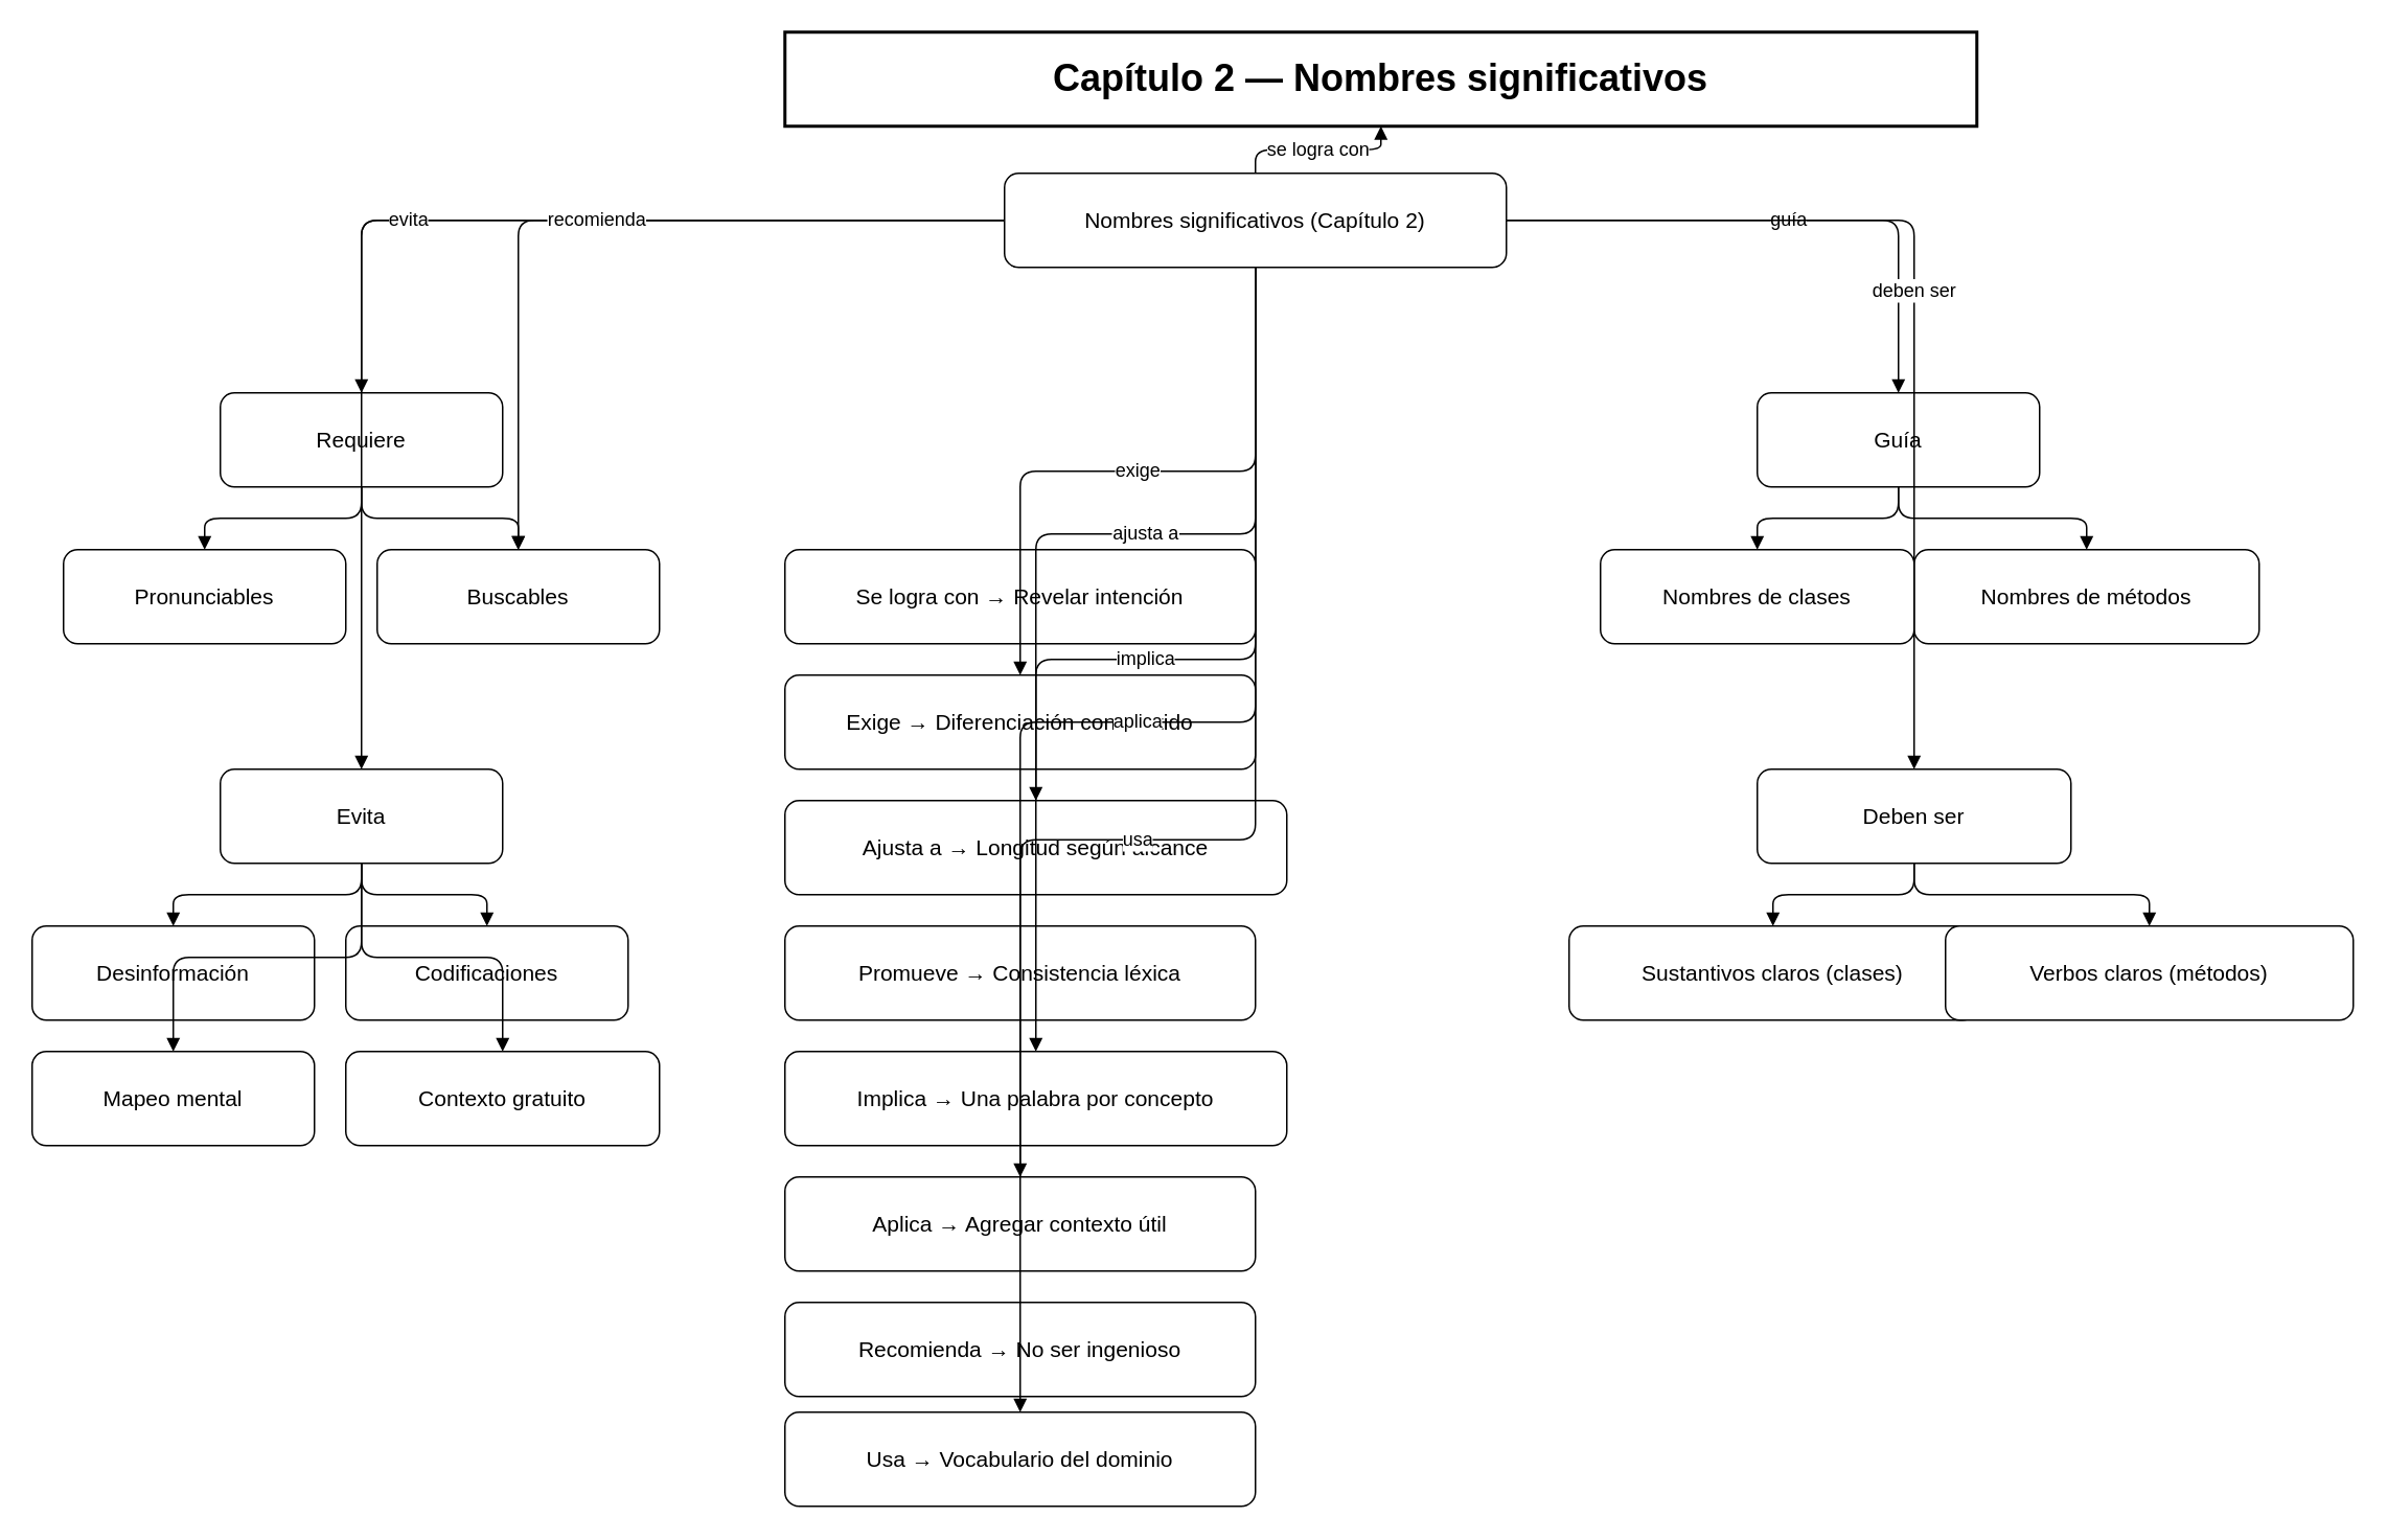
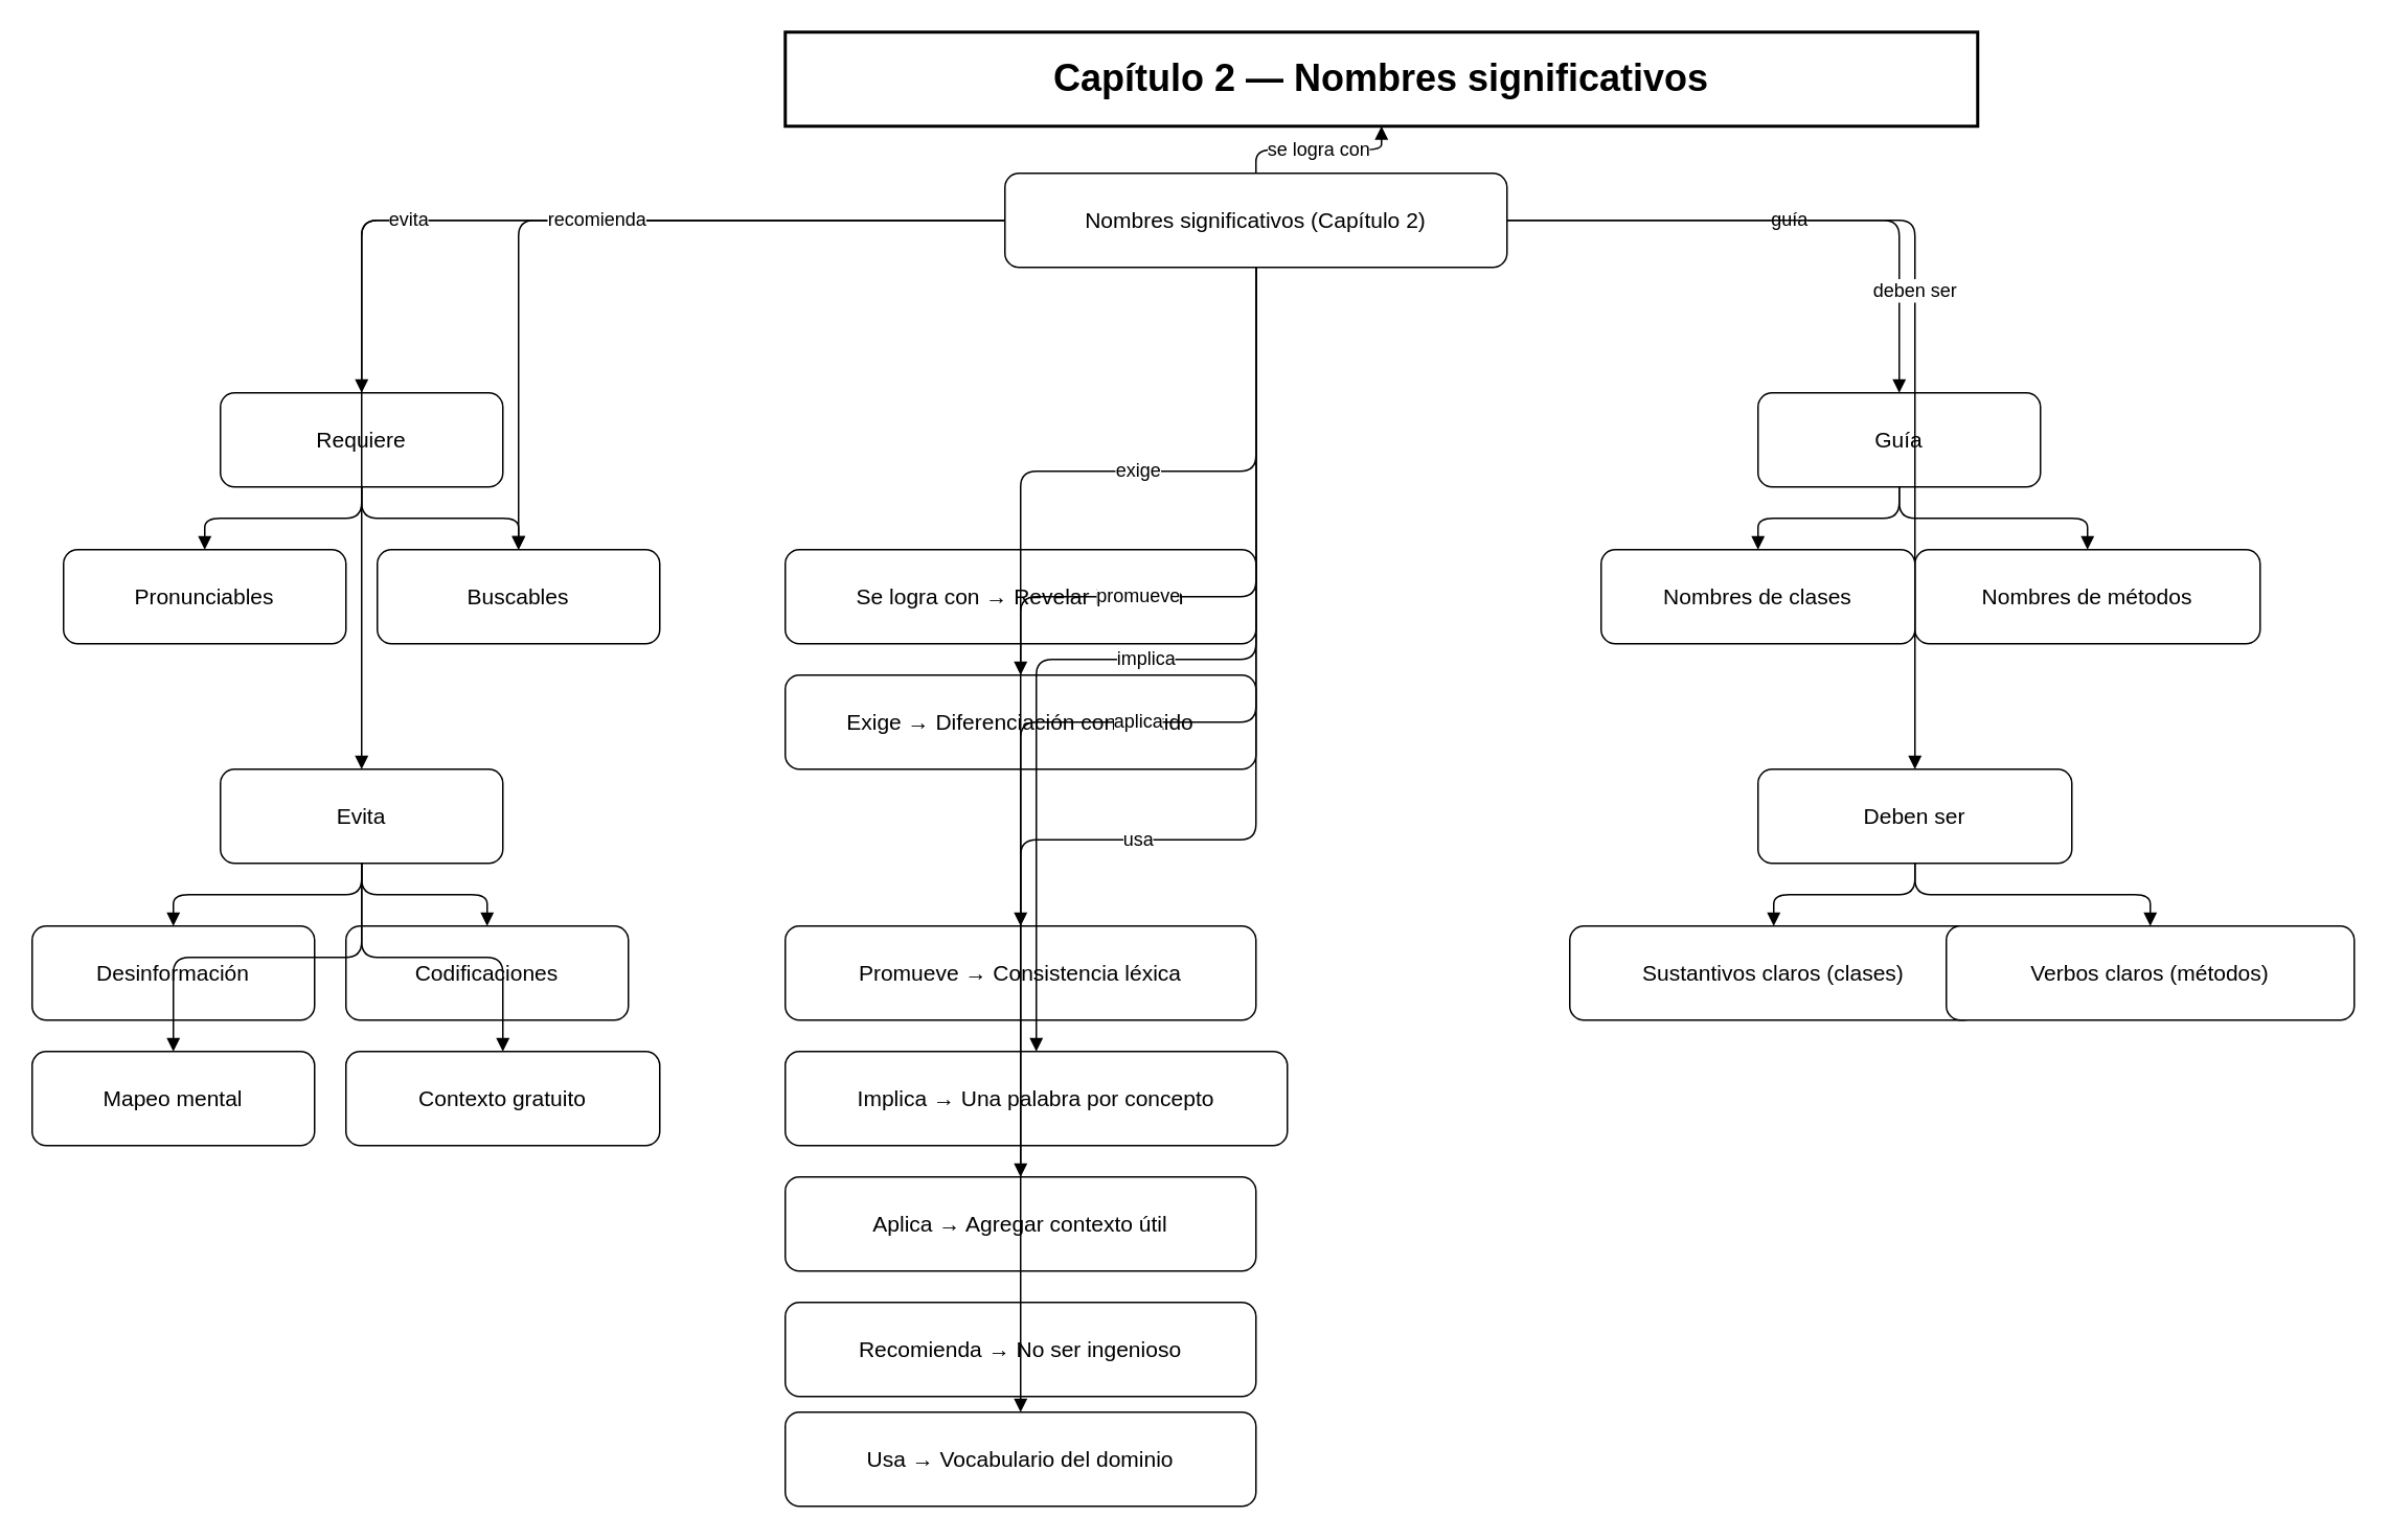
  <mxCell id="0" />
  <mxCell id="1" parent="0" />
  <mxCell id="2" value="Capítulo 2 — Nombres significativos" vertex="1" parent="1" style="rounded=0;whiteSpace=wrap;html=1;fontSize=24;fontStyle=1;align=center;strokeWidth=2;"><mxGeometry x="500" y="20" width="760" height="60" as="geometry" /></mxCell>
  <mxCell id="3" value="Nombres significativos (Capítulo 2)" vertex="1" parent="1" style="rounded=1;whiteSpace=wrap;html=1;fontSize=14;"><mxGeometry x="640" y="110" width="320" height="60" as="geometry" /></mxCell>
  <mxCell id="4" value="Requiere" vertex="1" parent="1" style="rounded=1;whiteSpace=wrap;html=1;fontSize=14;"><mxGeometry x="140" y="250" width="180" height="60" as="geometry" /></mxCell>
  <mxCell id="5" value="Pronunciables" vertex="1" parent="1" style="rounded=1;whiteSpace=wrap;html=1;fontSize=14;"><mxGeometry x="40" y="350" width="180" height="60" as="geometry" /></mxCell>
  <mxCell id="6" value="Buscables" vertex="1" parent="1" style="rounded=1;whiteSpace=wrap;html=1;fontSize=14;"><mxGeometry x="240" y="350" width="180" height="60" as="geometry" /></mxCell>
  <mxCell id="7" value="Evita" vertex="1" parent="1" style="rounded=1;whiteSpace=wrap;html=1;fontSize=14;"><mxGeometry x="140" y="490" width="180" height="60" as="geometry" /></mxCell>
  <mxCell id="8" value="Desinformación" vertex="1" parent="1" style="rounded=1;whiteSpace=wrap;html=1;fontSize=14;"><mxGeometry x="20" y="590" width="180" height="60" as="geometry" /></mxCell>
  <mxCell id="9" value="Codificaciones" vertex="1" parent="1" style="rounded=1;whiteSpace=wrap;html=1;fontSize=14;"><mxGeometry x="220" y="590" width="180" height="60" as="geometry" /></mxCell>
  <mxCell id="10" value="Mapeo mental" vertex="1" parent="1" style="rounded=1;whiteSpace=wrap;html=1;fontSize=14;"><mxGeometry x="20" y="670" width="180" height="60" as="geometry" /></mxCell>
  <mxCell id="11" value="Contexto gratuito" vertex="1" parent="1" style="rounded=1;whiteSpace=wrap;html=1;fontSize=14;"><mxGeometry x="220" y="670" width="200" height="60" as="geometry" /></mxCell>
  <mxCell id="12" value="Guía" vertex="1" parent="1" style="rounded=1;whiteSpace=wrap;html=1;fontSize=14;"><mxGeometry x="1120" y="250" width="180" height="60" as="geometry" /></mxCell>
  <mxCell id="13" value="Nombres de clases" vertex="1" parent="1" style="rounded=1;whiteSpace=wrap;html=1;fontSize=14;"><mxGeometry x="1020" y="350" width="200" height="60" as="geometry" /></mxCell>
  <mxCell id="14" value="Nombres de métodos" vertex="1" parent="1" style="rounded=1;whiteSpace=wrap;html=1;fontSize=14;"><mxGeometry x="1220" y="350" width="220" height="60" as="geometry" /></mxCell>
  <mxCell id="15" value="Deben ser" vertex="1" parent="1" style="rounded=1;whiteSpace=wrap;html=1;fontSize=14;"><mxGeometry x="1120" y="490" width="200" height="60" as="geometry" /></mxCell>
  <mxCell id="16" value="Sustantivos claros (clases)" vertex="1" parent="1" style="rounded=1;whiteSpace=wrap;html=1;fontSize=14;"><mxGeometry x="1000" y="590" width="260" height="60" as="geometry" /></mxCell>
  <mxCell id="17" value="Verbos claros (métodos)" vertex="1" parent="1" style="rounded=1;whiteSpace=wrap;html=1;fontSize=14;"><mxGeometry x="1240" y="590" width="260" height="60" as="geometry" /></mxCell>
  <mxCell id="18" value="requiere" style="edgeStyle=orthogonalEdgeStyle;rounded=1;endArrow=block;endFill=1;html=1;fontSize=12;" edge="1" parent="1" source="3" target="4"><mxGeometry relative="1" as="geometry" /></mxCell>
  <mxCell id="19" value="evita" style="edgeStyle=orthogonalEdgeStyle;rounded=1;endArrow=block;endFill=1;html=1;fontSize=12;" edge="1" parent="1" source="3" target="7"><mxGeometry relative="1" as="geometry" /></mxCell>
  <mxCell id="20" value="guía" style="edgeStyle=orthogonalEdgeStyle;rounded=1;endArrow=block;endFill=1;html=1;fontSize=12;" edge="1" parent="1" source="3" target="12"><mxGeometry relative="1" as="geometry" /></mxCell>
  <mxCell id="21" value="deben ser" style="edgeStyle=orthogonalEdgeStyle;rounded=1;endArrow=block;endFill=1;html=1;fontSize=12;" edge="1" parent="1" source="3" target="15"><mxGeometry relative="1" as="geometry" /></mxCell>
  <mxCell id="22" value="" style="edgeStyle=orthogonalEdgeStyle;rounded=1;endArrow=block;endFill=1;html=1;fontSize=12;" edge="1" parent="1" source="4" target="5"><mxGeometry relative="1" as="geometry" /></mxCell>
  <mxCell id="23" value="" style="edgeStyle=orthogonalEdgeStyle;rounded=1;endArrow=block;endFill=1;html=1;fontSize=12;" edge="1" parent="1" source="4" target="6"><mxGeometry relative="1" as="geometry" /></mxCell>
  <mxCell id="24" value="" style="edgeStyle=orthogonalEdgeStyle;rounded=1;endArrow=block;endFill=1;html=1;fontSize=12;" edge="1" parent="1" source="7" target="8"><mxGeometry relative="1" as="geometry" /></mxCell>
  <mxCell id="25" value="" style="edgeStyle=orthogonalEdgeStyle;rounded=1;endArrow=block;endFill=1;html=1;fontSize=12;" edge="1" parent="1" source="7" target="9"><mxGeometry relative="1" as="geometry" /></mxCell>
  <mxCell id="26" value="" style="edgeStyle=orthogonalEdgeStyle;rounded=1;endArrow=block;endFill=1;html=1;fontSize=12;" edge="1" parent="1" source="7" target="10"><mxGeometry relative="1" as="geometry" /></mxCell>
  <mxCell id="27" value="" style="edgeStyle=orthogonalEdgeStyle;rounded=1;endArrow=block;endFill=1;html=1;fontSize=12;" edge="1" parent="1" source="7" target="11"><mxGeometry relative="1" as="geometry" /></mxCell>
  <mxCell id="28" value="" style="edgeStyle=orthogonalEdgeStyle;rounded=1;endArrow=block;endFill=1;html=1;fontSize=12;" edge="1" parent="1" source="12" target="13"><mxGeometry relative="1" as="geometry" /></mxCell>
  <mxCell id="29" value="" style="edgeStyle=orthogonalEdgeStyle;rounded=1;endArrow=block;endFill=1;html=1;fontSize=12;" edge="1" parent="1" source="12" target="14"><mxGeometry relative="1" as="geometry" /></mxCell>
  <mxCell id="30" value="" style="edgeStyle=orthogonalEdgeStyle;rounded=1;endArrow=block;endFill=1;html=1;fontSize=12;" edge="1" parent="1" source="15" target="16"><mxGeometry relative="1" as="geometry" /></mxCell>
  <mxCell id="31" value="" style="edgeStyle=orthogonalEdgeStyle;rounded=1;endArrow=block;endFill=1;html=1;fontSize=12;" edge="1" parent="1" source="15" target="17"><mxGeometry relative="1" as="geometry" /></mxCell>
  <mxCell id="32" value="Se logra con → Revelar intención" vertex="1" parent="1" style="rounded=1;whiteSpace=wrap;html=1;fontSize=14;"><mxGeometry x="500" y="350" width="300" height="60" as="geometry" /></mxCell>
  <mxCell id="33" value="Exige → Diferenciación con sentido" vertex="1" parent="1" style="rounded=1;whiteSpace=wrap;html=1;fontSize=14;"><mxGeometry x="500" y="430" width="300" height="60" as="geometry" /></mxCell>
- <mxCell id="34" value="Ajusta a → Longitud según alcance" vertex="1" parent="1" style="rounded=1;whiteSpace=wrap;html=1;fontSize=14;"><mxGeometry x="500" y="510" width="320" height="60" as="geometry" /></mxCell>
  <mxCell id="35" value="Promueve → Consistencia léxica" vertex="1" parent="1" style="rounded=1;whiteSpace=wrap;html=1;fontSize=14;"><mxGeometry x="500" y="590" width="300" height="60" as="geometry" /></mxCell>
  <mxCell id="36" value="Implica → Una palabra por concepto" vertex="1" parent="1" style="rounded=1;whiteSpace=wrap;html=1;fontSize=14;"><mxGeometry x="500" y="670" width="320" height="60" as="geometry" /></mxCell>
  <mxCell id="37" value="Aplica → Agregar contexto útil" vertex="1" parent="1" style="rounded=1;whiteSpace=wrap;html=1;fontSize=14;"><mxGeometry x="500" y="750" width="300" height="60" as="geometry" /></mxCell>
  <mxCell id="38" value="Recomienda → No ser ingenioso" vertex="1" parent="1" style="rounded=1;whiteSpace=wrap;html=1;fontSize=14;"><mxGeometry x="500" y="830" width="300" height="60" as="geometry" /></mxCell>
  <mxCell id="39" value="Usa → Vocabulario del dominio" vertex="1" parent="1" style="rounded=1;whiteSpace=wrap;html=1;fontSize=14;"><mxGeometry x="500" y="900" width="300" height="60" as="geometry" /></mxCell>
  <mxCell id="40" value="se logra con" style="edgeStyle=orthogonalEdgeStyle;rounded=1;endArrow=block;endFill=1;html=1;fontSize=12;" edge="1" parent="1" source="3" target="2"><mxGeometry relative="1" as="geometry" /></mxCell>
  <mxCell id="41" value="exige" style="edgeStyle=orthogonalEdgeStyle;rounded=1;endArrow=block;endFill=1;html=1;fontSize=12;" edge="1" parent="1" source="3" target="33"><mxGeometry relative="1" as="geometry" /></mxCell>
- <mxCell id="42" value="ajusta a" style="edgeStyle=orthogonalEdgeStyle;rounded=1;endArrow=block;endFill=1;html=1;fontSize=12;" edge="1" parent="1" source="3" target="34"><mxGeometry relative="1" as="geometry" /></mxCell>
+ <mxCell id="43" value="promueve" style="edgeStyle=orthogonalEdgeStyle;rounded=1;endArrow=block;endFill=1;html=1;fontSize=12;" edge="1" parent="1" source="3" target="35"><mxGeometry relative="1" as="geometry" /></mxCell>
  <mxCell id="44" value="implica" style="edgeStyle=orthogonalEdgeStyle;rounded=1;endArrow=block;endFill=1;html=1;fontSize=12;" edge="1" parent="1" source="3" target="36"><mxGeometry relative="1" as="geometry" /></mxCell>
  <mxCell id="45" value="aplica" style="edgeStyle=orthogonalEdgeStyle;rounded=1;endArrow=block;endFill=1;html=1;fontSize=12;" edge="1" parent="1" source="3" target="37"><mxGeometry relative="1" as="geometry" /></mxCell>
  <mxCell id="46" value="recomienda" style="edgeStyle=orthogonalEdgeStyle;rounded=1;endArrow=block;endFill=1;html=1;fontSize=12;" edge="1" parent="1" source="3" target="6"><mxGeometry relative="1" as="geometry" /></mxCell>
  <mxCell id="47" value="usa" style="edgeStyle=orthogonalEdgeStyle;rounded=1;endArrow=block;endFill=1;html=1;fontSize=12;" edge="1" parent="1" source="3" target="39"><mxGeometry relative="1" as="geometry" /></mxCell>
